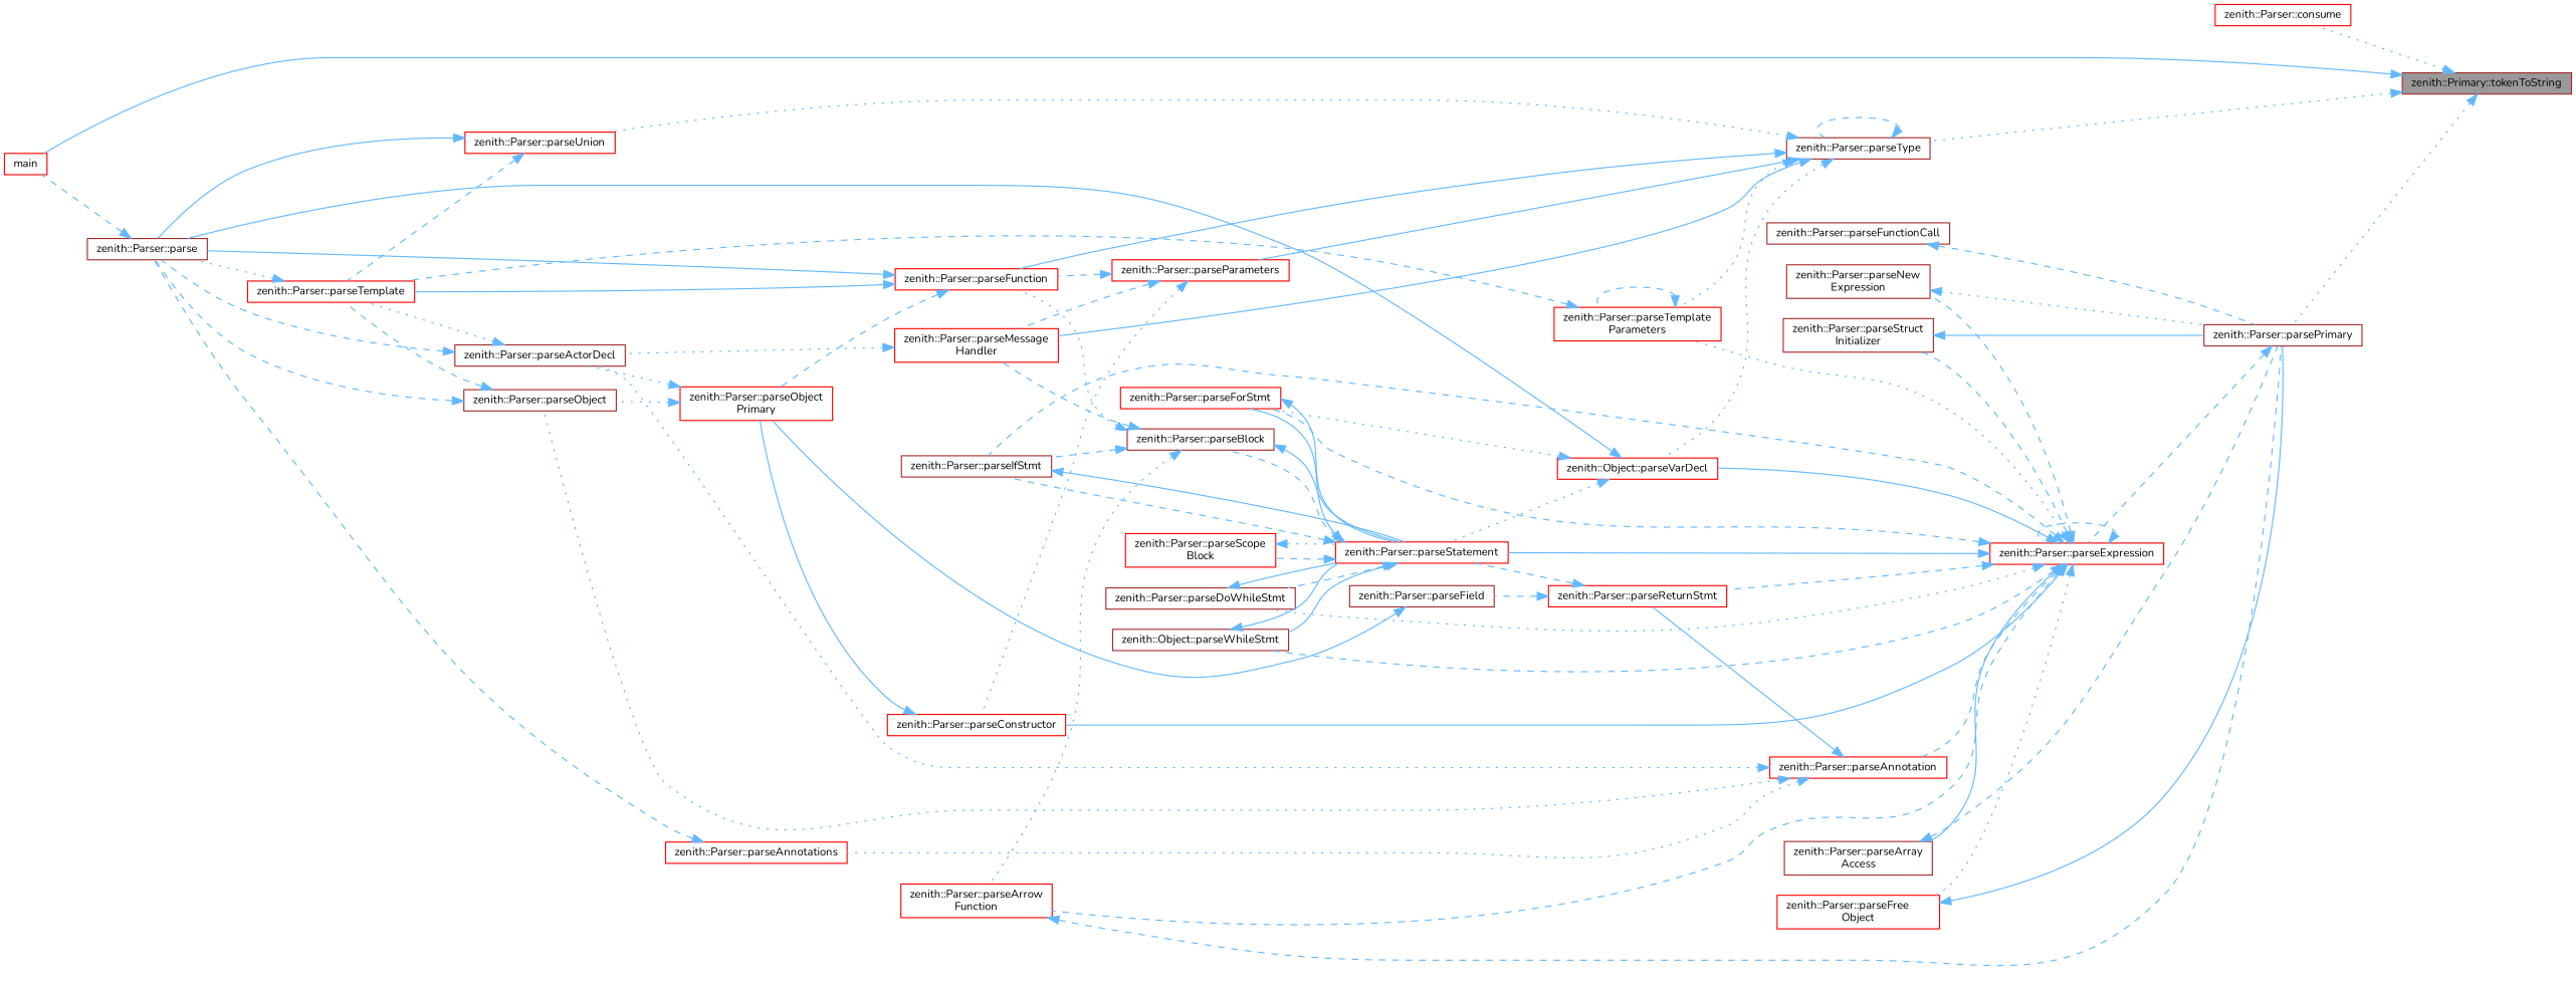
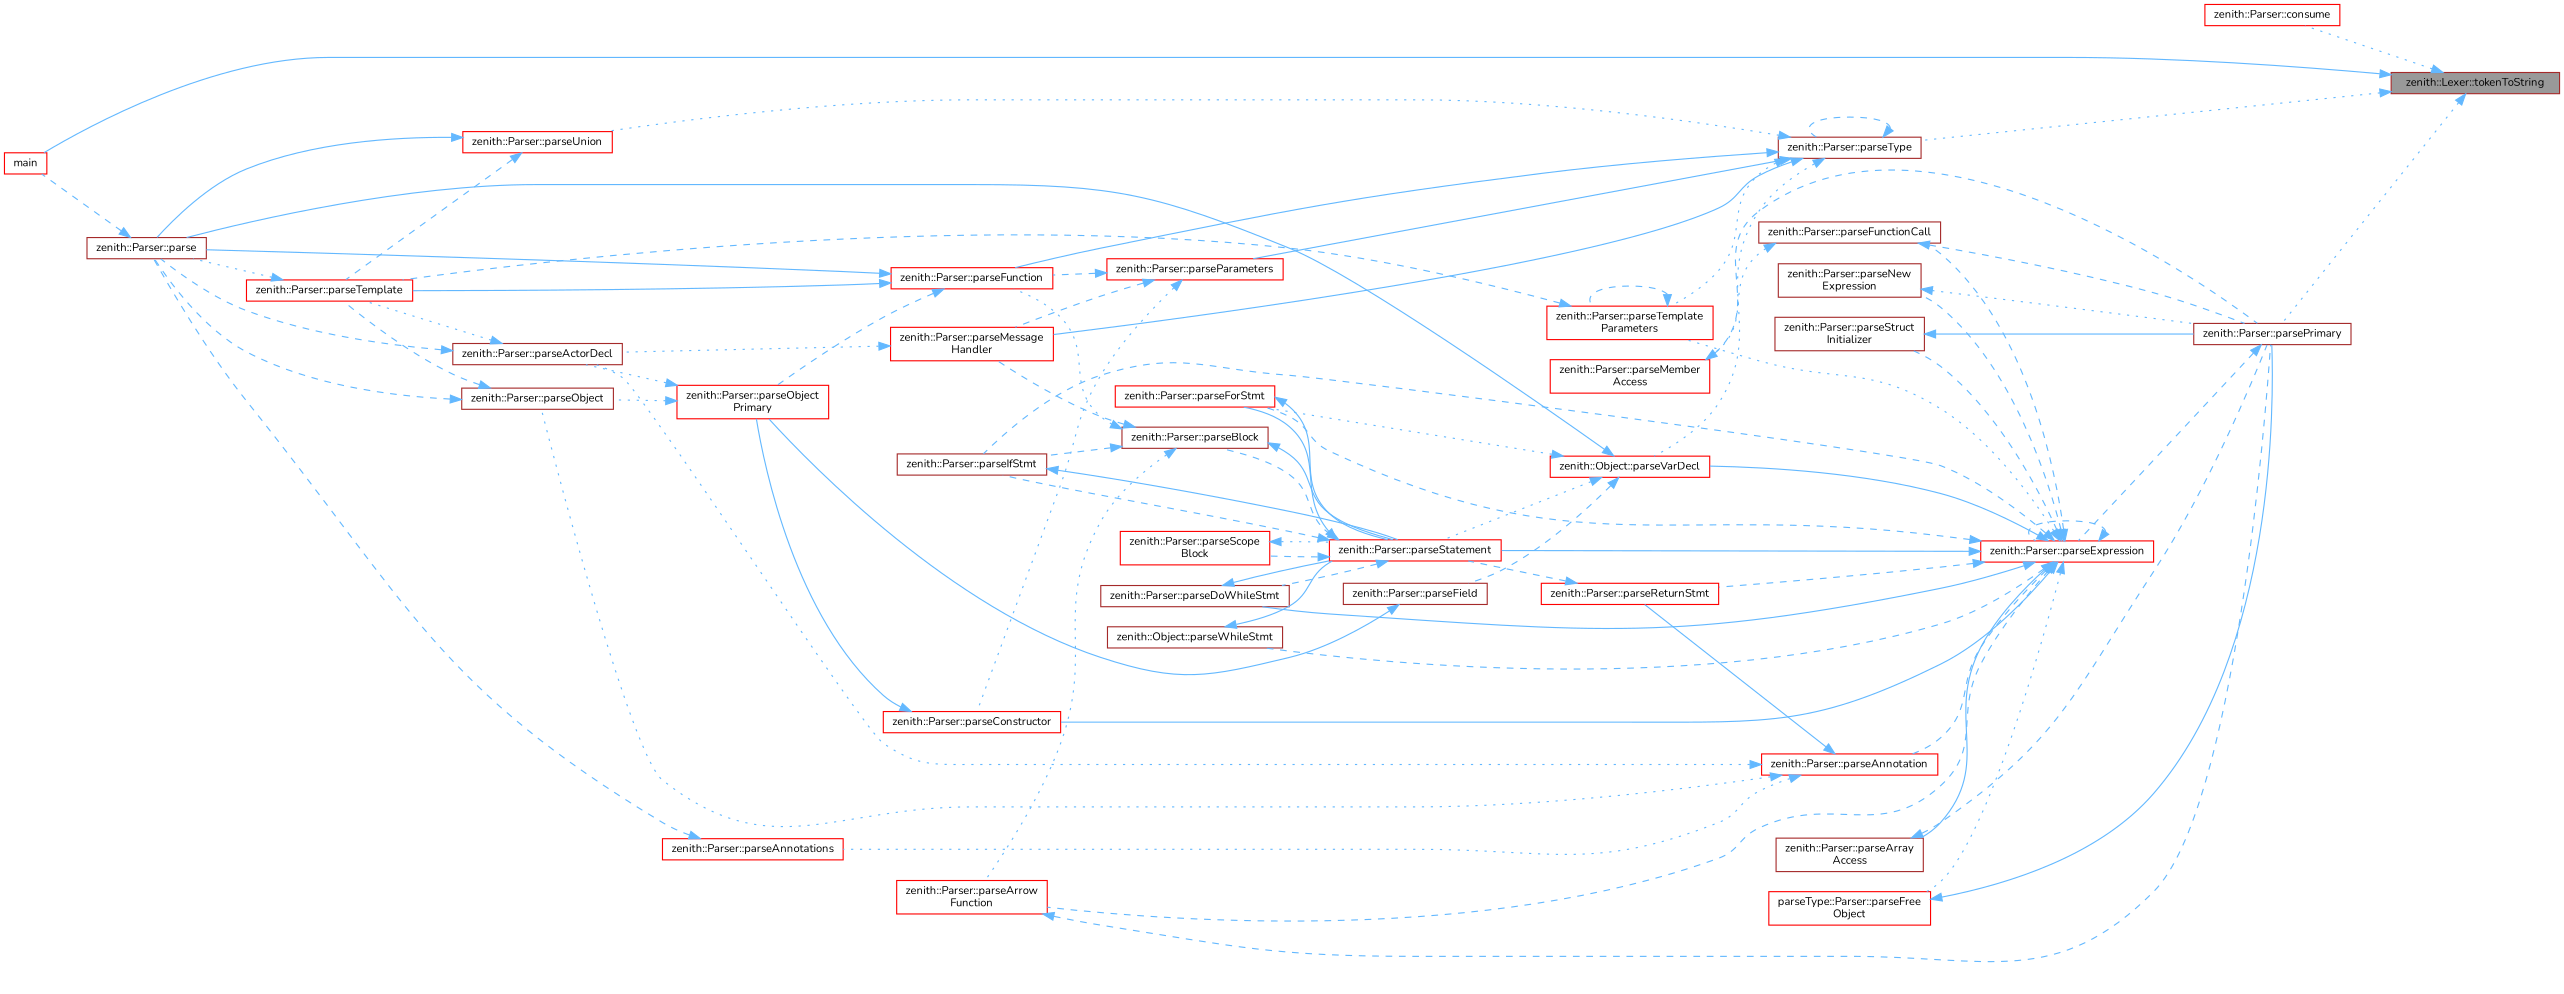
  digraph {
    fontname=Nunito
    rankdir=RL
    node [color=red fillcolor=white fontname=Nunito fontsize=10 shape=box style=filled]
    edge [color=steelblue1 dir=back fontname=Nunito fontsize=10 labelfontname=Helvetica labelfontsize=10 style=dashed]
-   n1 [color=brown fillcolor=grey60 fontcolor=black height=0.2 label="zenith::Primary::tokenToString" width=0.4]
+   n1 [color=brown fillcolor=grey60 fontcolor=black height=0.2 label="zenith::Lexer::tokenToString" width=0.4]
    n2 [height=0.2 label="zenith::Parser::consume" width=0.4]
    n3 [height=0.2 label=main width=0.4]
    n4 [color=brown height=0.2 label="zenith::Parser::parsePrimary" width=0.4]
    n5 [color=brown height=0.2 label="zenith::Parser::parseType" width=0.4]
    n6 [height=0.2 label="zenith::Parser::parseExpression" width=0.4]
    n7 [height=0.2 label="zenith::Parser::parseTemplate\lParameters" width=0.4]
    n8 [height=0.2 label="zenith::Object::parseVarDecl" width=0.4]
    n9 [height=0.2 label="zenith::Parser::parseFunction" width=0.4]
    n10 [height=0.2 label="zenith::Parser::parseMessage\lHandler" width=0.4]
    n11 [height=0.2 label="zenith::Parser::parseParameters" width=0.4]
    n12 [height=0.2 label="zenith::Parser::parseUnion" width=0.4]
    n13 [height=0.2 label="zenith::Parser::parseAnnotation" width=0.4]
    n14 [height=0.2 label="zenith::Parser::parseReturnStmt" width=0.4]
    n15 [height=0.2 label="zenith::Parser::parseStatement" width=0.4]
    n16 [height=0.2 label="zenith::Parser::parseArrow\lFunction" width=0.4]
    n17 [height=0.2 label="zenith::Parser::parseConstructor" width=0.4]
    n18 [color=brown height=0.2 label="zenith::Parser::parseIfStmt" width=0.4]
    n19 [color=brown height=0.2 label="zenith::Parser::parseDoWhileStmt" width=0.4]
    n20 [height=0.2 label="zenith::Parser::parseForStmt" width=0.4]
    n21 [color=brown height=0.2 label="zenith::Object::parseWhileStmt" width=0.4]
    n22 [color=brown height=0.2 label="zenith::Parser::parseArray\lAccess" width=0.4]
-   n23 [height=0.2 label="zenith::Parser::parseFree\lObject" width=0.4]
+   n23 [height=0.2 label="parseType::Parser::parseFree\lObject" width=0.4]
    n24 [color=brown height=0.2 label="zenith::Parser::parseFunctionCall" width=0.4]
    n25 [color=brown height=0.2 label="zenith::Parser::parseNew\lExpression" width=0.4]
    n26 [color=brown height=0.2 label="zenith::Parser::parseStruct\lInitializer" width=0.4]
    n27 [color=brown height=0.2 label="zenith::Parser::parseActorDecl" width=0.4]
    n28 [height=0.2 label="zenith::Parser::parseAnnotations" width=0.4]
    n29 [color=brown height=0.2 label="zenith::Parser::parseObject" width=0.4]
    n30 [color=brown height=0.2 label="zenith::Parser::parseBlock" width=0.4]
    n31 [height=0.2 label="zenith::Parser::parseScope\lBlock" width=0.4]
    n32 [height=0.2 label="zenith::Parser::parseObject\lPrimary" width=0.4]
+   n33 [height=0.2 label="zenith::Parser::parseMember\lAccess" width=0.4]
    n34 [height=0.2 label="zenith::Parser::parseTemplate" width=0.4]
    n35 [color=brown height=0.2 label="zenith::Parser::parse" width=0.4]
    n36 [color=brown height=0.2 label="zenith::Parser::parseField" width=0.4]
    n1 -> n2 [style=dotted]
    n1 -> n3 [style=solid]
    n1 -> n4 [style=dotted]
    n1 -> n5 [style=dotted]
    n4 -> n6
    n5 -> n5
    n5 -> n7 [style=dotted]
    n5 -> n8 [style=dotted]
    n5 -> n9 [style=solid]
    n5 -> n10 [style=solid]
    n5 -> n11 [style=solid]
    n5 -> n12 [style=dotted]
    n6 -> n6
    n6 -> n7 [style=dotted]
    n6 -> n8 [style=solid]
    n6 -> n13
    n6 -> n14
    n6 -> n15 [style=solid]
    n6 -> n16
    n6 -> n17 [style=solid]
    n6 -> n18
-   n6 -> n19 [style=dotted]
+   n6 -> n19 [style=solid]
    n6 -> n20
    n6 -> n21
    n6 -> n22 [style=solid]
    n6 -> n23 [style=dotted]
+   n6 -> n24
    n6 -> n25
    n6 -> n26
    n7 -> n7
    n7 -> n34
    n8 -> n15 [style=dotted]
    n8 -> n20 [style=dotted]
    n8 -> n35 [style=solid]
-   n14 -> n36
+   n8 -> n36
    n9 -> n32
    n9 -> n34 [style=solid]
    n9 -> n35 [style=solid]
    n10 -> n27 [style=dotted]
    n11 -> n9
    n11 -> n10
    n11 -> n17 [style=dotted]
    n12 -> n34
    n12 -> n35 [style=solid]
    n13 -> n14 [style=solid]
    n13 -> n27 [style=dotted]
    n13 -> n28 [style=dotted]
    n13 -> n29 [style=dotted]
    n14 -> n15
    n15 -> n18
    n15 -> n19
    n15 -> n20 [style=solid]
-   n15 -> n21 [style=solid]
    n15 -> n30
    n15 -> n31
    n16 -> n4
    n17 -> n32 [style=solid]
    n18 -> n15 [style=solid]
    n19 -> n15 [style=solid]
    n20 -> n15 [style=solid]
    n21 -> n15 [style=solid]
    n22 -> n4
    n23 -> n4 [style=solid]
    n24 -> n4
+   n24 -> n33 [style=dotted]
    n25 -> n4 [style=dotted]
    n26 -> n4 [style=solid]
    n27 -> n34 [style=dotted]
    n27 -> n35
    n28 -> n35
    n29 -> n34
    n29 -> n35
    n30 -> n9 [style=dotted]
    n30 -> n10
    n30 -> n15 [style=solid]
    n30 -> n16 [style=dotted]
    n30 -> n18
    n31 -> n15 [style=dotted]
    n32 -> n27 [style=dotted]
    n32 -> n29 [style=dotted]
+   n33 -> n4
    n34 -> n35 [style=dotted]
    n35 -> n3
    n36 -> n32 [style=solid]
  }
